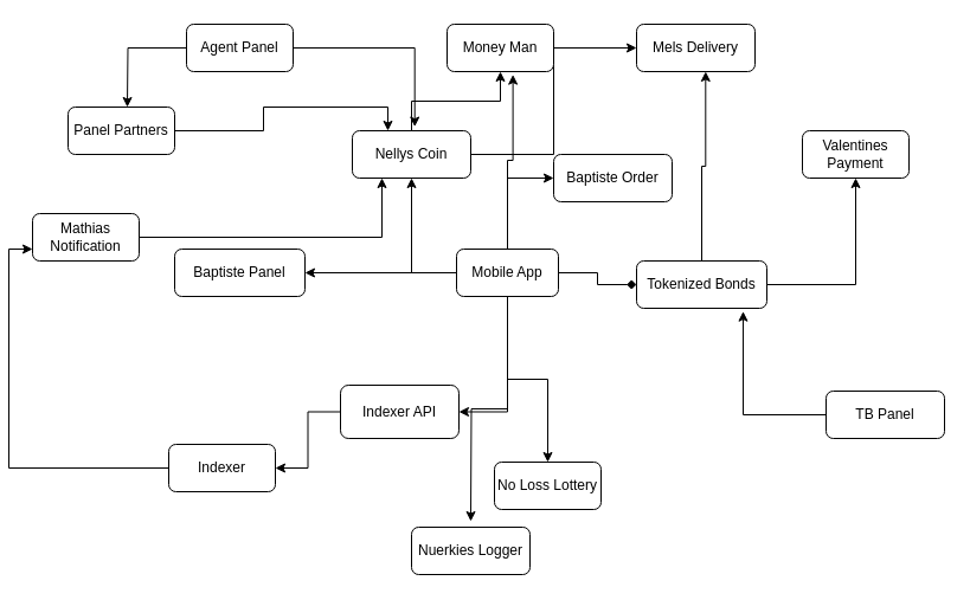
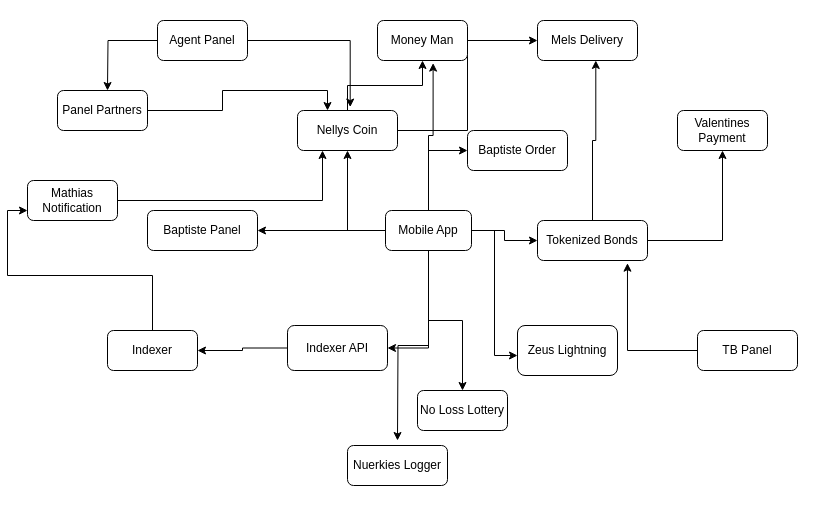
  <mxCell id="0" />
  <mxCell id="1" parent="0" />
  <mxCell id="2" style="edgeStyle=orthogonalEdgeStyle;rounded=0;orthogonalLoop=1;jettySize=auto;html=1;exitX=0;exitY=0.5;exitDx=0;exitDy=0;entryX=0.5;entryY=1;entryDx=0;entryDy=0;" edge="1" parent="1" source="11" target="14"><mxGeometry relative="1" as="geometry" /></mxCell>
  <mxCell id="3" style="edgeStyle=orthogonalEdgeStyle;rounded=0;orthogonalLoop=1;jettySize=auto;html=1;entryX=1;entryY=0.5;entryDx=0;entryDy=0;" edge="1" parent="1" source="11" target="21"><mxGeometry relative="1" as="geometry" /></mxCell>
- <mxCell id="4" style="edgeStyle=orthogonalEdgeStyle;rounded=0;orthogonalLoop=1;jettySize=auto;html=1;entryX=0;entryY=0.5;entryDx=0;entryDy=0;endArrow=diamond;" edge="1" parent="1" source="11" target="27"><mxGeometry relative="1" as="geometry" /></mxCell>
+ <mxCell id="4" style="edgeStyle=orthogonalEdgeStyle;rounded=0;orthogonalLoop=1;jettySize=auto;html=1;entryX=0;entryY=0.5;entryDx=0;entryDy=0;" edge="1" parent="1" source="11" target="27"><mxGeometry relative="1" as="geometry" /></mxCell>
+ <mxCell id="5" style="edgeStyle=orthogonalEdgeStyle;rounded=0;orthogonalLoop=1;jettySize=auto;html=1;entryX=0;entryY=0.6;entryDx=0;entryDy=0;entryPerimeter=0;" edge="1" parent="1" source="11" target="19"><mxGeometry relative="1" as="geometry" /></mxCell>
  <mxCell id="6" style="edgeStyle=orthogonalEdgeStyle;rounded=0;orthogonalLoop=1;jettySize=auto;html=1;entryX=1;entryY=0.5;entryDx=0;entryDy=0;" edge="1" parent="1" source="11" target="30"><mxGeometry relative="1" as="geometry" /></mxCell>
  <mxCell id="7" style="edgeStyle=orthogonalEdgeStyle;rounded=0;orthogonalLoop=1;jettySize=auto;html=1;entryX=0;entryY=0.5;entryDx=0;entryDy=0;" edge="1" parent="1" source="11" target="31"><mxGeometry relative="1" as="geometry" /></mxCell>
  <mxCell id="8" style="edgeStyle=orthogonalEdgeStyle;rounded=0;orthogonalLoop=1;jettySize=auto;html=1;entryX=0.618;entryY=1.065;entryDx=0;entryDy=0;entryPerimeter=0;" edge="1" parent="1" source="11" target="35"><mxGeometry relative="1" as="geometry" /></mxCell>
  <mxCell id="9" style="edgeStyle=orthogonalEdgeStyle;rounded=0;orthogonalLoop=1;jettySize=auto;html=1;" edge="1" parent="1" source="11" target="36"><mxGeometry relative="1" as="geometry" /></mxCell>
  <mxCell id="10" style="edgeStyle=orthogonalEdgeStyle;rounded=0;orthogonalLoop=1;jettySize=auto;html=1;" edge="1" parent="1" source="11"><mxGeometry relative="1" as="geometry"><mxPoint x="390" y="440" as="targetPoint" /></mxGeometry></mxCell>
  <mxCell id="11" value="Mobile App" style="rounded=1;whiteSpace=wrap;html=1;" vertex="1" parent="1"><mxGeometry x="378" y="210" width="86" height="40" as="geometry" /></mxCell>
  <mxCell id="12" style="edgeStyle=orthogonalEdgeStyle;rounded=0;orthogonalLoop=1;jettySize=auto;html=1;entryX=0;entryY=0.5;entryDx=0;entryDy=0;" edge="1" parent="1" source="14" target="24"><mxGeometry relative="1" as="geometry" /></mxCell>
  <mxCell id="13" style="edgeStyle=orthogonalEdgeStyle;rounded=0;orthogonalLoop=1;jettySize=auto;html=1;" edge="1" parent="1" source="14" target="35"><mxGeometry relative="1" as="geometry" /></mxCell>
  <mxCell id="14" value="Nellys Coin" style="rounded=1;whiteSpace=wrap;html=1;" vertex="1" parent="1"><mxGeometry x="290" y="110" width="100" height="40" as="geometry" /></mxCell>
  <mxCell id="15" style="edgeStyle=orthogonalEdgeStyle;rounded=0;orthogonalLoop=1;jettySize=auto;html=1;entryX=0.3;entryY=0;entryDx=0;entryDy=0;entryPerimeter=0;" edge="1" parent="1" source="16" target="14"><mxGeometry relative="1" as="geometry" /></mxCell>
  <mxCell id="16" value="Panel Partners" style="rounded=1;whiteSpace=wrap;html=1;" vertex="1" parent="1"><mxGeometry y="90" width="90" height="40" as="geometry" x="50" /></mxCell>
  <mxCell id="17" style="edgeStyle=orthogonalEdgeStyle;rounded=0;orthogonalLoop=1;jettySize=auto;html=1;entryX=0.25;entryY=1;entryDx=0;entryDy=0;" edge="1" parent="1" source="18" target="14"><mxGeometry relative="1" as="geometry" /></mxCell>
  <mxCell id="18" value="Mathias Notification" style="rounded=1;whiteSpace=wrap;html=1;" vertex="1" parent="1"><mxGeometry x="20" y="180" width="90" height="40" as="geometry" /></mxCell>
+ <mxCell id="19" value="Zeus Lightning&lt;br&gt;" style="rounded=1;whiteSpace=wrap;html=1;" vertex="1" parent="1"><mxGeometry x="510" y="325" width="100" height="50" as="geometry" /></mxCell>
  <mxCell id="20" style="edgeStyle=orthogonalEdgeStyle;rounded=0;orthogonalLoop=1;jettySize=auto;html=1;entryX=1;entryY=0.5;entryDx=0;entryDy=0;" edge="1" parent="1" source="21" target="23"><mxGeometry relative="1" as="geometry" /></mxCell>
  <mxCell id="21" value="Indexer API" style="rounded=1;whiteSpace=wrap;html=1;" vertex="1" parent="1"><mxGeometry x="280" y="325" width="100" height="45" as="geometry" /></mxCell>
  <mxCell id="22" style="edgeStyle=orthogonalEdgeStyle;rounded=0;orthogonalLoop=1;jettySize=auto;html=1;entryX=0;entryY=0.75;entryDx=0;entryDy=0;" edge="1" parent="1" source="23" target="18"><mxGeometry relative="1" as="geometry" /></mxCell>
- <mxCell id="23" value="Indexer" style="rounded=1;whiteSpace=wrap;html=1;" vertex="1" parent="1"><mxGeometry x="135" y="375" width="90" height="40" as="geometry" /></mxCell>
+ <mxCell id="23" value="Indexer" style="rounded=1;whiteSpace=wrap;html=1;" vertex="1" parent="1"><mxGeometry x="100" y="330" width="90" height="40" as="geometry" /></mxCell>
  <mxCell id="24" value="Mels Delivery" style="rounded=1;whiteSpace=wrap;html=1;" vertex="1" parent="1"><mxGeometry x="530" y="20" width="100" height="40" as="geometry" /></mxCell>
  <mxCell id="25" style="edgeStyle=orthogonalEdgeStyle;rounded=0;orthogonalLoop=1;jettySize=auto;html=1;entryX=0.583;entryY=1;entryDx=0;entryDy=0;entryPerimeter=0;" edge="1" parent="1" source="27" target="24"><mxGeometry relative="1" as="geometry" /></mxCell>
  <mxCell id="26" style="edgeStyle=orthogonalEdgeStyle;rounded=0;orthogonalLoop=1;jettySize=auto;html=1;" edge="1" parent="1" source="27" target="37"><mxGeometry relative="1" as="geometry" /></mxCell>
  <mxCell id="27" value="Tokenized Bonds" style="rounded=1;whiteSpace=wrap;html=1;" vertex="1" parent="1"><mxGeometry x="530" y="220" width="110" height="40" as="geometry" /></mxCell>
  <mxCell id="28" style="edgeStyle=orthogonalEdgeStyle;rounded=0;orthogonalLoop=1;jettySize=auto;html=1;entryX=0.818;entryY=1.067;entryDx=0;entryDy=0;entryPerimeter=0;" edge="1" parent="1" source="29" target="27"><mxGeometry relative="1" as="geometry" /></mxCell>
  <mxCell id="29" value="TB Panel" style="rounded=1;whiteSpace=wrap;html=1;" vertex="1" parent="1"><mxGeometry x="690" y="330" width="100" height="40" as="geometry" /></mxCell>
  <mxCell id="30" value="Baptiste Panel" style="rounded=1;whiteSpace=wrap;html=1;" vertex="1" parent="1"><mxGeometry x="140" y="210" width="110" height="40" as="geometry" /></mxCell>
  <mxCell id="31" value="Baptiste Order" style="rounded=1;whiteSpace=wrap;html=1;" vertex="1" parent="1"><mxGeometry x="460" y="130" width="100" height="40" as="geometry" /></mxCell>
  <mxCell id="32" style="edgeStyle=orthogonalEdgeStyle;rounded=0;orthogonalLoop=1;jettySize=auto;html=1;exitX=1;exitY=0.5;exitDx=0;exitDy=0;entryX=0.527;entryY=-0.086;entryDx=0;entryDy=0;entryPerimeter=0;" edge="1" parent="1" source="34" target="14"><mxGeometry relative="1" as="geometry" /></mxCell>
  <mxCell id="33" style="edgeStyle=orthogonalEdgeStyle;rounded=0;orthogonalLoop=1;jettySize=auto;html=1;" edge="1" parent="1" source="34"><mxGeometry relative="1" as="geometry"><mxPoint x="100" y="90" as="targetPoint" /></mxGeometry></mxCell>
  <mxCell id="34" value="Agent Panel" style="rounded=1;whiteSpace=wrap;html=1;" vertex="1" parent="1"><mxGeometry x="150" y="20" width="90" height="40" as="geometry" /></mxCell>
  <mxCell id="35" value="Money Man" style="rounded=1;whiteSpace=wrap;html=1;" vertex="1" parent="1"><mxGeometry x="370" y="20" width="90" height="40" as="geometry" /></mxCell>
  <mxCell id="36" value="No Loss Lottery" style="rounded=1;whiteSpace=wrap;html=1;" vertex="1" parent="1"><mxGeometry x="410" y="390" width="90" height="40" as="geometry" /></mxCell>
  <mxCell id="37" value="Valentines Payment" style="rounded=1;whiteSpace=wrap;html=1;" vertex="1" parent="1"><mxGeometry x="670" y="110" width="90" height="40" as="geometry" /></mxCell>
  <mxCell id="38" value="Nuerkies Logger" style="rounded=1;whiteSpace=wrap;html=1;" vertex="1" parent="1"><mxGeometry x="340" y="445" width="100" height="40" as="geometry" /></mxCell>
